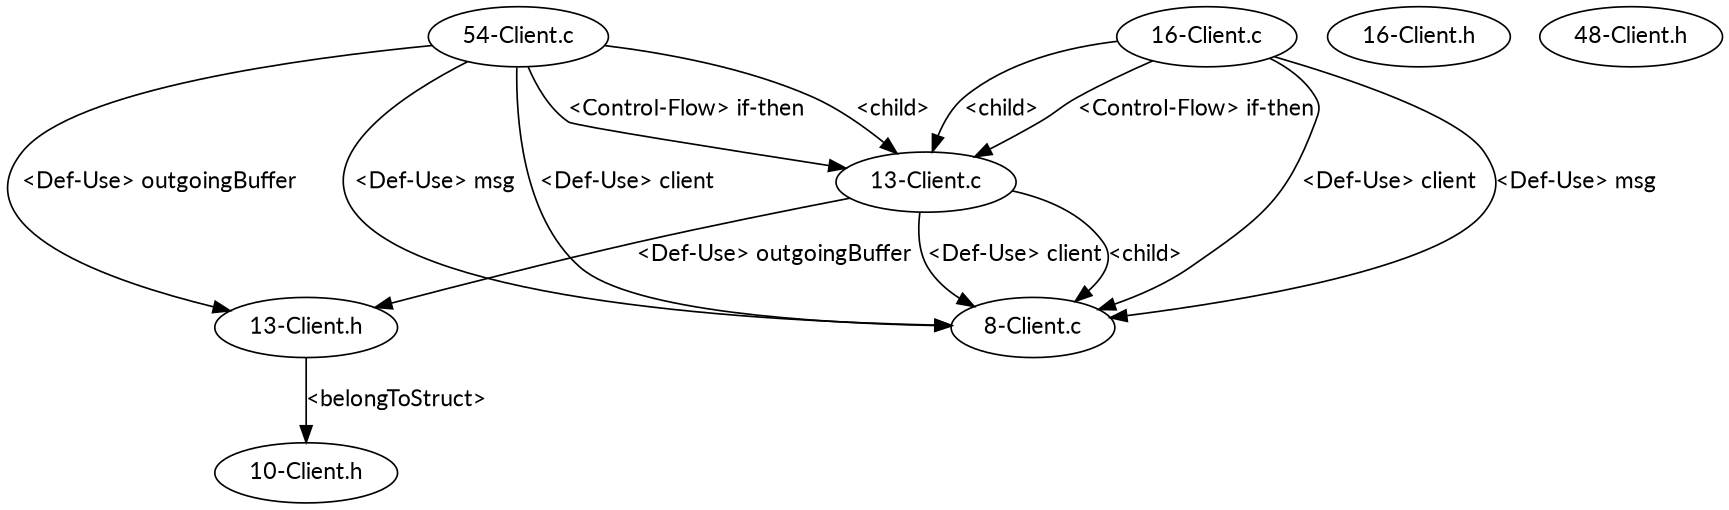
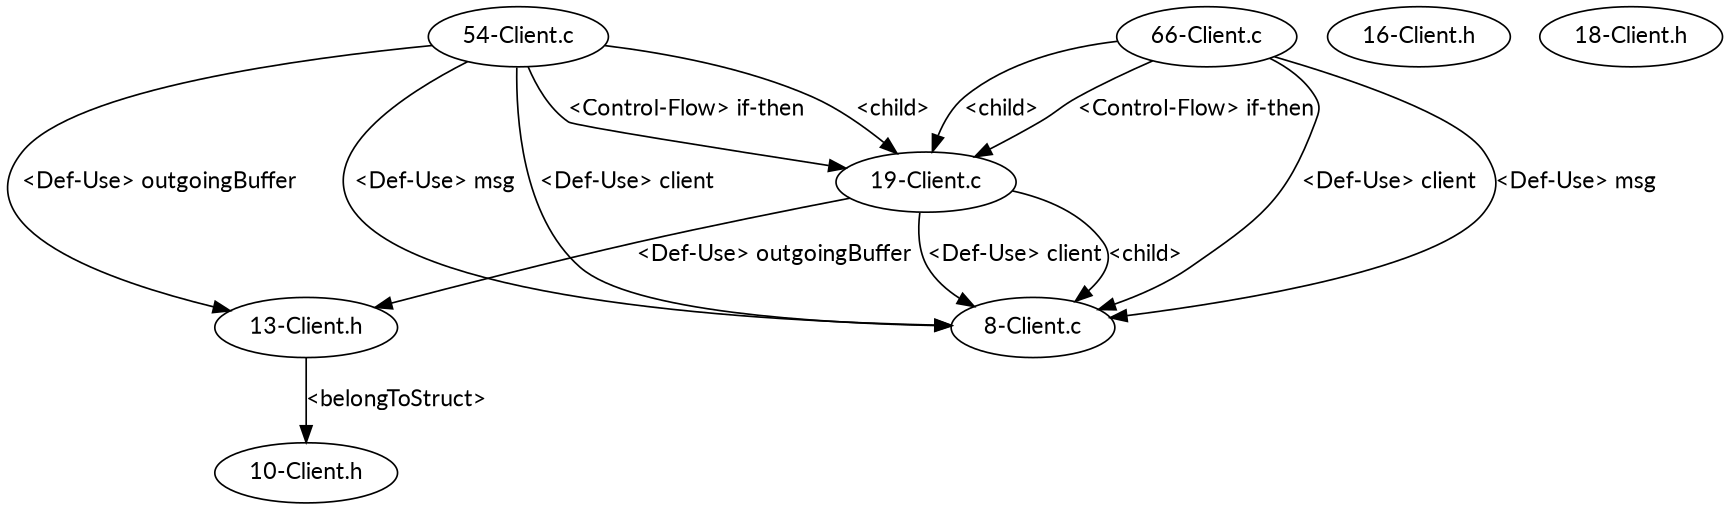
  digraph {
    fontname=Lato
    node [fontname=Lato]
    edge [fontname=Lato]
    n1 [label="8-Client.c"]
-   n2 [label="13-Client.c"]
+   n2 [label="19-Client.c"]
    n3 [label="13-Client.h"]
    n4 [label="10-Client.h"]
    n5 [label="54-Client.c"]
-   n6 [label="16-Client.c"]
+   n6 [label="66-Client.c"]
    n7 [label="16-Client.h"]
-   n8 [label="48-Client.h"]
+   n8 [label="18-Client.h"]
    n2 -> n1 [label="<Def-Use> client"]
    n2 -> n1 [label="<child>"]
    n2 -> n3 [label="<Def-Use> outgoingBuffer"]
    n3 -> n4 [label="<belongToStruct>"]
    n5 -> n1 [label="<Def-Use> client"]
    n5 -> n1 [label="<Def-Use> msg"]
    n5 -> n2 [label="<child>"]
    n5 -> n2 [label="<Control-Flow> if-then"]
    n5 -> n3 [label="<Def-Use> outgoingBuffer"]
    n6 -> n1 [label="<Def-Use> client"]
    n6 -> n1 [label="<Def-Use> msg"]
    n6 -> n2 [label="<child>"]
    n6 -> n2 [label="<Control-Flow> if-then"]
  }
